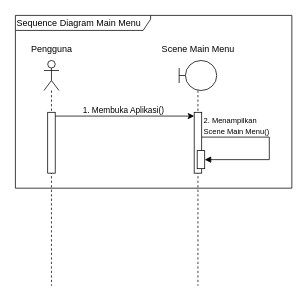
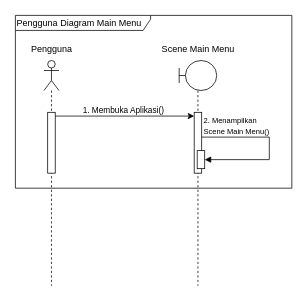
  <mxCell id="0" />
  <mxCell id="1" parent="0" />
  <mxCell id="2" value="&lt;div&gt;&lt;/div&gt;" style="shape=umlLifeline;perimeter=lifelinePerimeter;whiteSpace=wrap;html=1;container=1;dropTarget=0;collapsible=0;recursiveResize=0;outlineConnect=0;portConstraint=eastwest;newEdgeStyle={&quot;curved&quot;:0,&quot;rounded&quot;:0};participant=umlActor;size=40;" parent="1" vertex="1"><mxGeometry x="58" y="80" width="20" height="300" as="geometry" /></mxCell>
  <mxCell id="3" value="" style="html=1;points=[[0,0,0,0,5],[0,1,0,0,-5],[1,0,0,0,5],[1,1,0,0,-5]];perimeter=orthogonalPerimeter;outlineConnect=0;targetShapes=umlLifeline;portConstraint=eastwest;newEdgeStyle={&quot;curved&quot;:0,&quot;rounded&quot;:0};" parent="2" vertex="1"><mxGeometry x="5" y="69" width="10" height="81" as="geometry" /></mxCell>
  <mxCell id="4" value="&lt;div&gt;Pengguna&lt;/div&gt;" style="text;html=1;align=center;verticalAlign=middle;resizable=0;points=[];autosize=1;strokeColor=none;fillColor=none;" parent="1" vertex="1"><mxGeometry x="28" y="50" width="80" height="30" as="geometry" /></mxCell>
  <mxCell id="5" value="" style="shape=umlLifeline;perimeter=lifelinePerimeter;whiteSpace=wrap;html=1;container=1;dropTarget=0;collapsible=0;recursiveResize=0;outlineConnect=0;portConstraint=eastwest;newEdgeStyle={&quot;curved&quot;:0,&quot;rounded&quot;:0};participant=umlBoundary;" parent="1" vertex="1"><mxGeometry x="238" y="80" width="50" height="300" as="geometry" /></mxCell>
  <mxCell id="6" value="" style="html=1;points=[[0,0,0,0,5],[0,1,0,0,-5],[1,0,0,0,5],[1,1,0,0,-5]];perimeter=orthogonalPerimeter;outlineConnect=0;targetShapes=umlLifeline;portConstraint=eastwest;newEdgeStyle={&quot;curved&quot;:0,&quot;rounded&quot;:0};" parent="5" vertex="1"><mxGeometry x="20" y="69" width="10" height="81" as="geometry" /></mxCell>
  <mxCell id="7" value="" style="html=1;align=left;spacingLeft=2;endArrow=block;rounded=0;edgeStyle=orthogonalEdgeStyle;curved=0;rounded=0;" parent="5" target="8" edge="1" source="6"><mxGeometry x="-1" y="22" relative="1" as="geometry"><mxPoint x="30" y="102" as="sourcePoint" /><Array as="points"><mxPoint x="120" y="102" /><mxPoint x="120" y="132" /></Array><mxPoint x="35" y="132" as="targetPoint" /><mxPoint as="offset" /></mxGeometry></mxCell>
  <mxCell id="8" value="" style="html=1;points=[[0,0,0,0,5],[0,1,0,0,-5],[1,0,0,0,5],[1,1,0,0,-5]];perimeter=orthogonalPerimeter;outlineConnect=0;targetShapes=umlLifeline;portConstraint=eastwest;newEdgeStyle={&quot;curved&quot;:0,&quot;rounded&quot;:0};" parent="5" vertex="1"><mxGeometry x="24" y="120" width="10" height="24" as="geometry" /></mxCell>
  <mxCell id="9" value="&lt;div&gt;Scene Main Menu&lt;/div&gt;" style="text;html=1;align=center;verticalAlign=middle;resizable=0;points=[];autosize=1;strokeColor=none;fillColor=none;" parent="1" vertex="1"><mxGeometry x="203" y="50" width="120" height="30" as="geometry" /></mxCell>
  <mxCell id="10" style="edgeStyle=orthogonalEdgeStyle;rounded=0;orthogonalLoop=1;jettySize=auto;html=1;curved=0;entryX=0;entryY=0;entryDx=0;entryDy=5;entryPerimeter=0;exitX=1;exitY=0;exitDx=0;exitDy=5;exitPerimeter=0;" parent="1" source="3" target="6" edge="1"><mxGeometry relative="1" as="geometry" /></mxCell>
  <mxCell id="11" value="1. Membuka Aplikasi()" style="edgeLabel;html=1;align=left;verticalAlign=middle;resizable=0;points=[];" parent="10" vertex="1" connectable="0"><mxGeometry x="-0.33" y="1" relative="1" as="geometry"><mxPoint x="-27" y="-8" as="offset" /></mxGeometry></mxCell>
  <mxCell id="12" value="&lt;span style=&quot;font-size: 10px;&quot;&gt;2. Menampilkan&amp;nbsp;&lt;/span&gt;&lt;div&gt;&lt;span style=&quot;font-size: 10px;&quot;&gt;Scene&amp;nbsp;&lt;/span&gt;&lt;span style=&quot;font-size: 10px;&quot;&gt;Main Menu()&lt;/span&gt;&lt;/div&gt;" style="edgeLabel;html=1;align=left;verticalAlign=middle;resizable=0;points=[];" vertex="1" connectable="0" parent="10"><mxGeometry x="-0.33" y="1" relative="1" as="geometry"><mxPoint x="134" y="13" as="offset" /></mxGeometry></mxCell>
- <mxCell id="13" value="Sequence Diagram Main Menu" style="shape=umlFrame;whiteSpace=wrap;html=1;pointerEvents=0;width=180;height=20;align=left;" parent="1" vertex="1"><mxGeometry x="20" y="20" width="368" height="230" as="geometry" /></mxCell>
+ <mxCell id="13" value="Pengguna Diagram Main Menu" style="shape=umlFrame;whiteSpace=wrap;html=1;pointerEvents=0;width=180;height=20;align=left;" parent="1" vertex="1"><mxGeometry x="20" y="20" width="368" height="230" as="geometry" /></mxCell>
